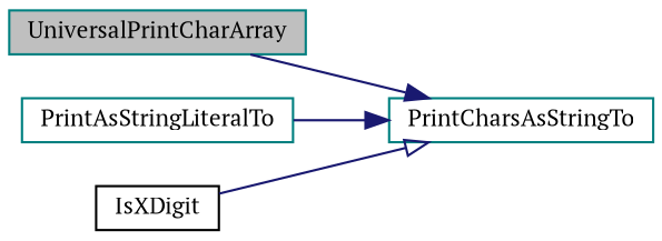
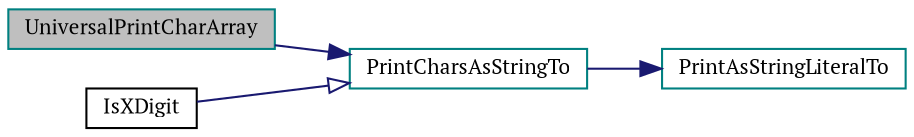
  digraph {
    fontname="PT Serif"
    rankdir=LR
    node [color=teal fontname="PT Serif" fontsize=10 shape=record]
    edge [arrowhead=normal color=midnightblue fontname="PT Serif" fontsize=10 labelfontname=Helvetica labelfontsize=10 style=solid]
    n1 [fillcolor=grey75 fontcolor=black height=0.2 label=UniversalPrintCharArray style=filled width=0.4]
    n2 [height=0.2 label=PrintCharsAsStringTo width=0.4]
    n3 [height=0.2 label=PrintAsStringLiteralTo width=0.4]
    n4 [color=black height=0.2 label=IsXDigit width=0.4]
    n1 -> n2
-   n3 -> n2
+   n2 -> n3
    n4 -> n2 [arrowhead=onormal]
  }
